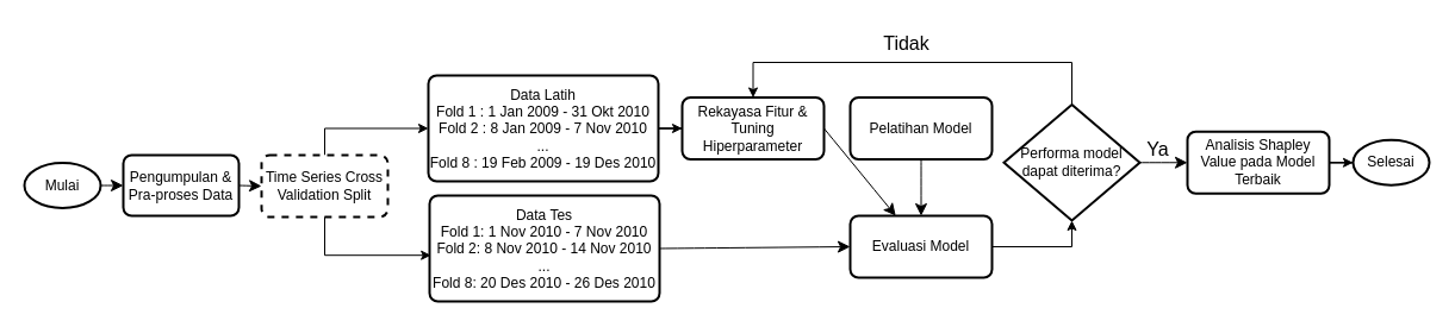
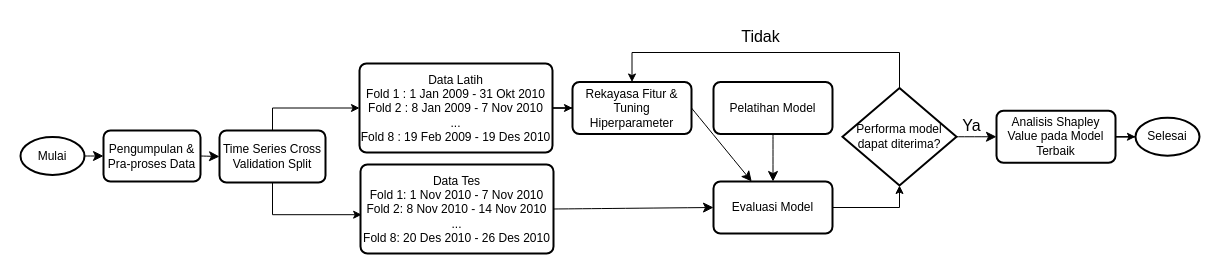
  <mxCell id="0" />
  <mxCell id="1" parent="0" />
  <mxCell id="2" style="edgeStyle=none;curved=1;rounded=0;orthogonalLoop=1;jettySize=auto;html=1;exitX=1;exitY=0.5;exitDx=0;exitDy=0;exitPerimeter=0;entryX=0;entryY=0.5;entryDx=0;entryDy=0;fontSize=12;startSize=8;endSize=8;" parent="1" source="3" target="5" edge="1"><mxGeometry relative="1" as="geometry" /></mxCell>
  <mxCell id="3" value="Mulai" style="strokeWidth=2;html=1;shape=mxgraph.flowchart.start_2;whiteSpace=wrap;" parent="1" vertex="1"><mxGeometry x="20" y="136.5" width="64" height="38" as="geometry" /></mxCell>
  <mxCell id="4" style="edgeStyle=none;curved=1;rounded=0;orthogonalLoop=1;jettySize=auto;html=1;exitX=1;exitY=0.5;exitDx=0;exitDy=0;entryX=0;entryY=0.5;entryDx=0;entryDy=0;fontSize=12;startSize=8;endSize=8;" parent="1" source="5" target="7" edge="1"><mxGeometry relative="1" as="geometry" /></mxCell>
  <mxCell id="5" value="Pengumpulan &amp;amp; Pra-proses Data" style="rounded=1;whiteSpace=wrap;html=1;absoluteArcSize=1;arcSize=14;strokeWidth=2;" parent="1" vertex="1"><mxGeometry x="103" y="130" width="97" height="51" as="geometry" /></mxCell>
  <mxCell id="6" style="edgeStyle=orthogonalEdgeStyle;rounded=0;orthogonalLoop=1;jettySize=auto;html=1;entryX=0;entryY=0.5;entryDx=0;entryDy=0;exitX=0.5;exitY=0;exitDx=0;exitDy=0;" edge="1" parent="1" source="7" target="9"><mxGeometry relative="1" as="geometry" /></mxCell>
- <mxCell id="7" value="Time Series Cross Validation Split" style="rounded=1;whiteSpace=wrap;html=1;absoluteArcSize=1;arcSize=14;strokeWidth=2;dashed=1;" parent="1" vertex="1"><mxGeometry x="219" y="130" width="106" height="52" as="geometry" /></mxCell>
+ <mxCell id="7" value="Time Series Cross Validation Split" style="rounded=1;whiteSpace=wrap;html=1;absoluteArcSize=1;arcSize=14;strokeWidth=2;" parent="1" vertex="1"><mxGeometry x="219" y="130" width="106" height="52" as="geometry" /></mxCell>
  <mxCell id="8" style="edgeStyle=orthogonalEdgeStyle;rounded=0;orthogonalLoop=1;jettySize=auto;html=1;entryX=0;entryY=0.5;entryDx=0;entryDy=0;" edge="1" parent="1" source="9" target="13"><mxGeometry relative="1" as="geometry" /></mxCell>
  <mxCell id="9" value="Data Latih&lt;br&gt;Fold 1 : 1 Jan 2009 - 31 Okt 2010&lt;br&gt;Fold 2 : 8 Jan 2009 - 7 Nov 2010&lt;br&gt;...&lt;br&gt;Fold 8 : 19 Feb 2009 - 19 Des 2010" style="rounded=1;whiteSpace=wrap;html=1;absoluteArcSize=1;arcSize=14;strokeWidth=2;" parent="1" vertex="1"><mxGeometry x="359" y="63" width="193" height="89" as="geometry" /></mxCell>
  <mxCell id="10" style="edgeStyle=none;curved=1;rounded=0;orthogonalLoop=1;jettySize=auto;html=1;exitX=1;exitY=0.5;exitDx=0;exitDy=0;entryX=0;entryY=0.5;entryDx=0;entryDy=0;fontSize=12;startSize=8;endSize=8;" parent="1" source="11" target="16" edge="1"><mxGeometry relative="1" as="geometry" /></mxCell>
  <mxCell id="11" value="Data Tes&lt;br&gt;Fold 1: 1 Nov 2010 - 7 Nov 2010&lt;br&gt;Fold 2: 8 Nov 2010 - 14 Nov 2010&lt;br&gt;...&lt;br&gt;Fold 8: 20 Des 2010 - 26 Des 2010" style="rounded=1;whiteSpace=wrap;html=1;absoluteArcSize=1;arcSize=14;strokeWidth=2;" parent="1" vertex="1"><mxGeometry x="360" y="164" width="193" height="89" as="geometry" /></mxCell>
  <mxCell id="12" style="edgeStyle=none;curved=1;rounded=0;orthogonalLoop=1;jettySize=auto;html=1;exitX=1;exitY=0.5;exitDx=0;exitDy=0;fontSize=12;startSize=8;endSize=8;" parent="1" source="13" target="16" edge="1"><mxGeometry relative="1" as="geometry" /></mxCell>
  <mxCell id="13" value="Rekayasa Fitur &amp;amp; Tuning Hiperparameter" style="rounded=1;whiteSpace=wrap;html=1;absoluteArcSize=1;arcSize=14;strokeWidth=2;" parent="1" vertex="1"><mxGeometry x="572" y="81.5" width="119" height="52" as="geometry" /></mxCell>
  <mxCell id="14" style="edgeStyle=none;curved=1;rounded=0;orthogonalLoop=1;jettySize=auto;html=1;exitX=0.5;exitY=1;exitDx=0;exitDy=0;entryX=0.5;entryY=0;entryDx=0;entryDy=0;fontSize=12;startSize=8;endSize=8;" parent="1" source="15" target="16" edge="1"><mxGeometry relative="1" as="geometry" /></mxCell>
  <mxCell id="15" value="Pelatihan Model" style="rounded=1;whiteSpace=wrap;html=1;absoluteArcSize=1;arcSize=14;strokeWidth=2;" parent="1" vertex="1"><mxGeometry x="713" y="81.5" width="119" height="52" as="geometry" /></mxCell>
  <mxCell id="16" value="Evaluasi Model" style="rounded=1;whiteSpace=wrap;html=1;absoluteArcSize=1;arcSize=14;strokeWidth=2;" parent="1" vertex="1"><mxGeometry x="713" y="181" width="119" height="52" as="geometry" /></mxCell>
  <mxCell id="17" style="edgeStyle=orthogonalEdgeStyle;rounded=0;orthogonalLoop=1;jettySize=auto;html=1;entryX=0.5;entryY=0;entryDx=0;entryDy=0;exitX=0.5;exitY=0;exitDx=0;exitDy=0;exitPerimeter=0;" edge="1" parent="1" source="18" target="13"><mxGeometry relative="1" as="geometry"><mxPoint x="1033.5" y="96.49" as="sourcePoint" /><mxPoint x="590" y="71.99" as="targetPoint" /><Array as="points"><mxPoint x="899" y="52" /><mxPoint x="632" y="52" /></Array></mxGeometry></mxCell>
  <mxCell id="18" value="Performa model&lt;br&gt;dapat diterima?" style="strokeWidth=2;html=1;shape=mxgraph.flowchart.decision;whiteSpace=wrap;" parent="1" vertex="1"><mxGeometry x="842" y="87.5" width="114" height="97.5" as="geometry" /></mxCell>
  <mxCell id="19" style="edgeStyle=none;curved=1;rounded=0;orthogonalLoop=1;jettySize=auto;html=1;exitX=1;exitY=0.5;exitDx=0;exitDy=0;exitPerimeter=0;entryX=0;entryY=0.5;entryDx=0;entryDy=0;fontSize=12;startSize=8;endSize=8;" parent="1" source="18" target="24" edge="1"><mxGeometry relative="1" as="geometry"><mxPoint x="1008" y="136.25" as="targetPoint" /></mxGeometry></mxCell>
  <mxCell id="20" value="Ya" style="text;html=1;align=center;verticalAlign=middle;resizable=0;points=[];autosize=1;strokeColor=none;fillColor=none;fontSize=16;" parent="1" vertex="1"><mxGeometry x="953" y="109.5" width="36" height="31" as="geometry" /></mxCell>
  <mxCell id="21" value="Tidak" style="text;html=1;align=center;verticalAlign=middle;resizable=0;points=[];autosize=1;strokeColor=none;fillColor=none;fontSize=16;" parent="1" vertex="1"><mxGeometry x="731" y="20" width="57" height="31" as="geometry" /></mxCell>
  <mxCell id="22" style="edgeStyle=orthogonalEdgeStyle;rounded=0;orthogonalLoop=1;jettySize=auto;html=1;entryX=0.5;entryY=1;entryDx=0;entryDy=0;entryPerimeter=0;" edge="1" parent="1" source="16" target="18"><mxGeometry relative="1" as="geometry" /></mxCell>
  <mxCell id="23" style="edgeStyle=orthogonalEdgeStyle;rounded=0;orthogonalLoop=1;jettySize=auto;html=1;entryX=0.006;entryY=0.564;entryDx=0;entryDy=0;entryPerimeter=0;exitX=0.5;exitY=1;exitDx=0;exitDy=0;" edge="1" parent="1" source="7" target="11"><mxGeometry relative="1" as="geometry"><Array as="points"><mxPoint x="272" y="214" /></Array></mxGeometry></mxCell>
  <mxCell id="24" value="Analisis Shapley Value pada Model Terbaik" style="rounded=1;whiteSpace=wrap;html=1;absoluteArcSize=1;arcSize=14;strokeWidth=2;" vertex="1" parent="1"><mxGeometry x="996" y="110.25" width="119" height="52" as="geometry" /></mxCell>
  <mxCell id="25" value="Selesai" style="strokeWidth=2;html=1;shape=mxgraph.flowchart.start_2;whiteSpace=wrap;" vertex="1" parent="1"><mxGeometry x="1135" y="117.25" width="64" height="38" as="geometry" /></mxCell>
  <mxCell id="26" style="edgeStyle=orthogonalEdgeStyle;rounded=0;orthogonalLoop=1;jettySize=auto;html=1;entryX=0;entryY=0.5;entryDx=0;entryDy=0;entryPerimeter=0;" edge="1" parent="1" source="24" target="25"><mxGeometry relative="1" as="geometry" /></mxCell>
